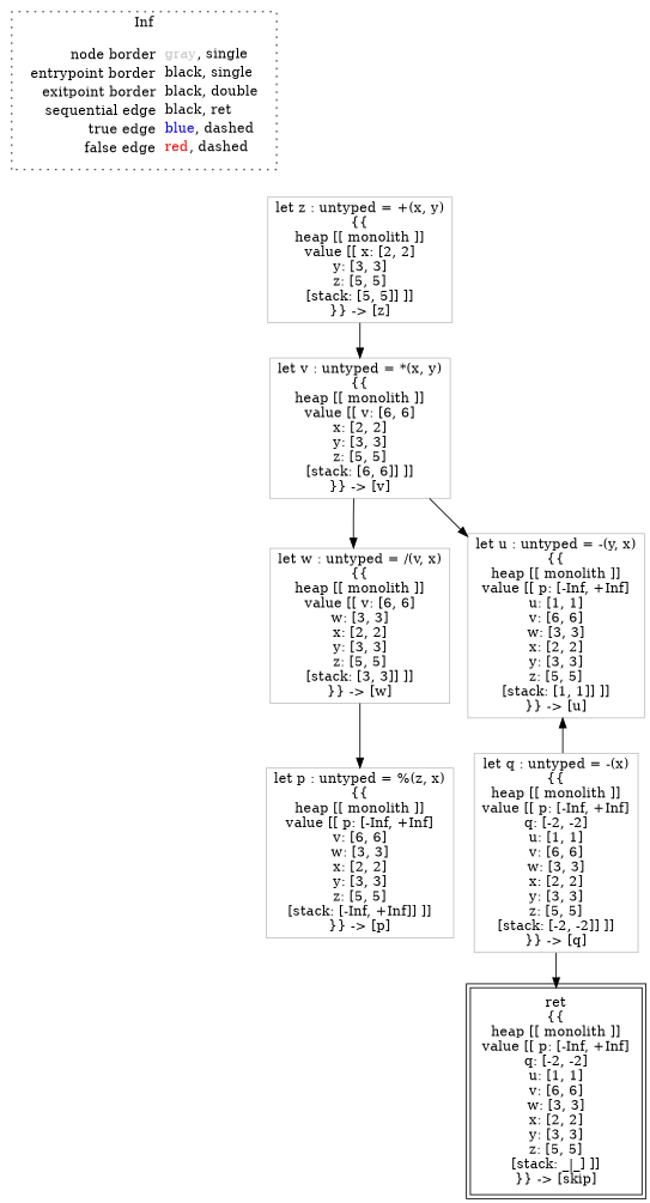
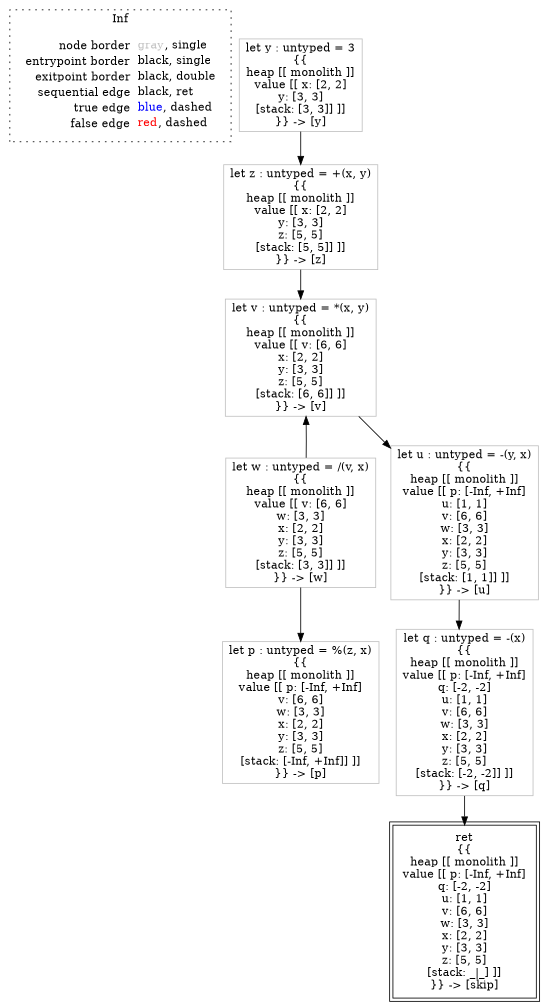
  digraph {
    node [shape=rect color=gray]
    edge [color=black]
    n1 [label=<<table border="0" cellpadding="2" cellspacing="0" cellborder="0"><tr><td align="right">node border&nbsp;</td><td align="left"><font color="gray">gray</font>, single</td></tr><tr><td align="right">entrypoint border&nbsp;</td><td align="left"><font color="black">black</font>, single</td></tr><tr><td align="right">exitpoint border&nbsp;</td><td align="left"><font color="black">black</font>, double</td></tr><tr><td align="right">sequential edge&nbsp;</td><td align="left"><font color="black">black</font>, ret</td></tr><tr><td align="right">true edge&nbsp;</td><td align="left"><font color="blue">blue</font>, dashed</td></tr><tr><td align="right">false edge&nbsp;</td><td align="left"><font color="red">red</font>, dashed</td></tr></table>> shape=plaintext color=""]
+   n2 [label=<let y : untyped = 3<BR/>{{<BR/>heap [[ monolith ]]<BR/>value [[ x: [2, 2]<BR/>y: [3, 3]<BR/>[stack: [3, 3]] ]]<BR/>}} -&gt; [y]>]
    n3 [label=<let z : untyped = +(x, y)<BR/>{{<BR/>heap [[ monolith ]]<BR/>value [[ x: [2, 2]<BR/>y: [3, 3]<BR/>z: [5, 5]<BR/>[stack: [5, 5]] ]]<BR/>}} -&gt; [z]>]
    n4 [label=<let v : untyped = *(x, y)<BR/>{{<BR/>heap [[ monolith ]]<BR/>value [[ v: [6, 6]<BR/>x: [2, 2]<BR/>y: [3, 3]<BR/>z: [5, 5]<BR/>[stack: [6, 6]] ]]<BR/>}} -&gt; [v]>]
    n5 [label=<let w : untyped = /(v, x)<BR/>{{<BR/>heap [[ monolith ]]<BR/>value [[ v: [6, 6]<BR/>w: [3, 3]<BR/>x: [2, 2]<BR/>y: [3, 3]<BR/>z: [5, 5]<BR/>[stack: [3, 3]] ]]<BR/>}} -&gt; [w]>]
    n6 [label=<let u : untyped = -(y, x)<BR/>{{<BR/>heap [[ monolith ]]<BR/>value [[ p: [-Inf, +Inf]<BR/>u: [1, 1]<BR/>v: [6, 6]<BR/>w: [3, 3]<BR/>x: [2, 2]<BR/>y: [3, 3]<BR/>z: [5, 5]<BR/>[stack: [1, 1]] ]]<BR/>}} -&gt; [u]>]
    n7 [label=<let p : untyped = %(z, x)<BR/>{{<BR/>heap [[ monolith ]]<BR/>value [[ p: [-Inf, +Inf]<BR/>v: [6, 6]<BR/>w: [3, 3]<BR/>x: [2, 2]<BR/>y: [3, 3]<BR/>z: [5, 5]<BR/>[stack: [-Inf, +Inf]] ]]<BR/>}} -&gt; [p]>]
    n8 [label=<let q : untyped = -(x)<BR/>{{<BR/>heap [[ monolith ]]<BR/>value [[ p: [-Inf, +Inf]<BR/>q: [-2, -2]<BR/>u: [1, 1]<BR/>v: [6, 6]<BR/>w: [3, 3]<BR/>x: [2, 2]<BR/>y: [3, 3]<BR/>z: [5, 5]<BR/>[stack: [-2, -2]] ]]<BR/>}} -&gt; [q]>]
    n9 [color=black label=<ret<BR/>{{<BR/>heap [[ monolith ]]<BR/>value [[ p: [-Inf, +Inf]<BR/>q: [-2, -2]<BR/>u: [1, 1]<BR/>v: [6, 6]<BR/>w: [3, 3]<BR/>x: [2, 2]<BR/>y: [3, 3]<BR/>z: [5, 5]<BR/>[stack: _|_] ]]<BR/>}} -&gt; [skip]> peripheries=2]
    subgraph cluster_1 {
      label=Inf
      style=dotted
      n1
    }
+   n2 -> n3
    n3 -> n4
-   n4 -> n5
+   n5 -> n4
    n4 -> n6
    n5 -> n7
-   n8 -> n6
+   n6 -> n8
    n8 -> n9
  }
